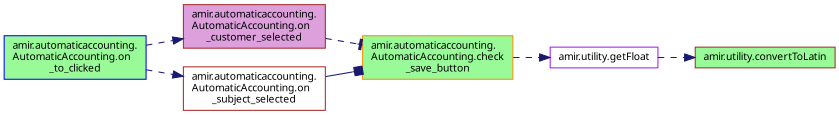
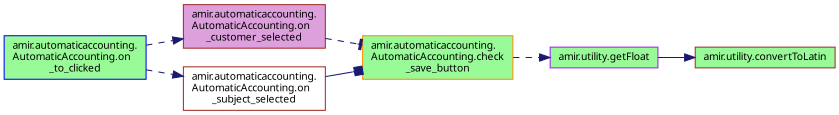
  digraph {
    rankdir=LR
    node [color=brown fillcolor=palegreen fontname="FreeSans.ttf" fontsize=10 shape=record style=filled]
    edge [arrowhead=normal color=midnightblue fontname="FreeSans.ttf" fontsize=10 labelfontname="FreeSans.ttf" labelfontsize=10 style=dashed]
    n1 [color=blue fontcolor=black height=0.2 label="amir.automaticaccounting.\lAutomaticAccounting.on\l_to_clicked" width=0.4]
    n2 [fillcolor=plum height=0.2 label="amir.automaticaccounting.\lAutomaticAccounting.on\l_customer_selected" width=0.4]
    n3 [fillcolor=white height=0.2 label="amir.automaticaccounting.\lAutomaticAccounting.on\l_subject_selected" width=0.4]
    n4 [color=darkorange height=0.2 label="amir.automaticaccounting.\lAutomaticAccounting.check\l_save_button" width=0.4]
-   n5 [color=purple fillcolor=white height=0.2 label="amir.utility.getFloat" width=0.4]
+   n5 [color=purple height=0.2 label="amir.utility.getFloat" width=0.4]
    n6 [height=0.2 label="amir.utility.convertToLatin" width=0.4]
    n1 -> n2
    n1 -> n3
    n2 -> n4 [arrowhead=tee]
    n3 -> n4 [arrowhead=box style=solid]
    n4 -> n5
-   n5 -> n6
+   n5 -> n6 [style=solid]
  }
